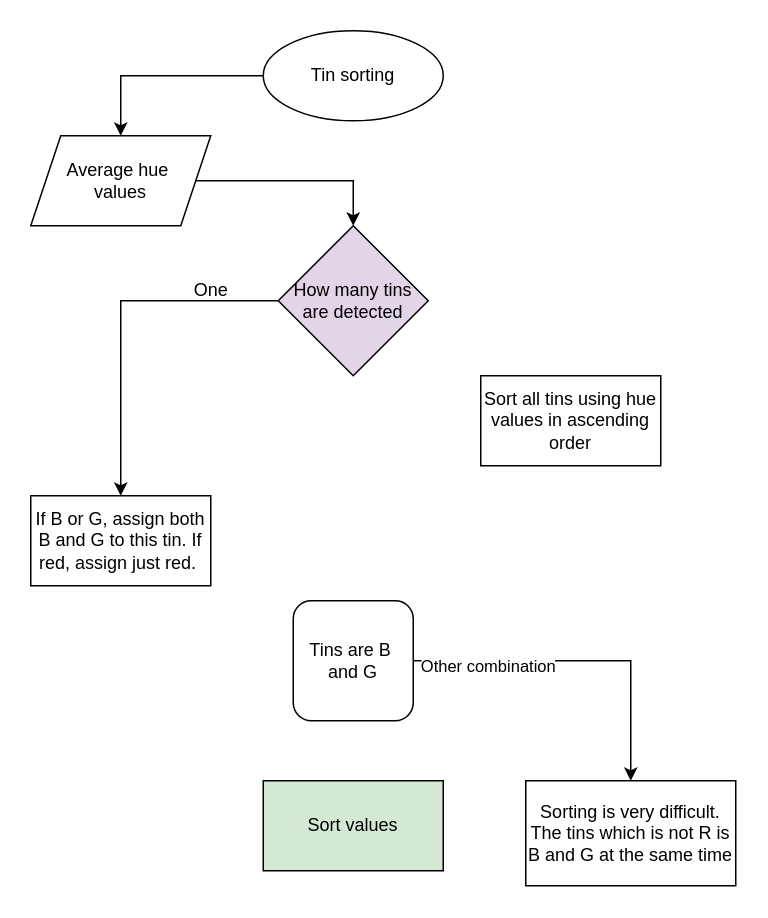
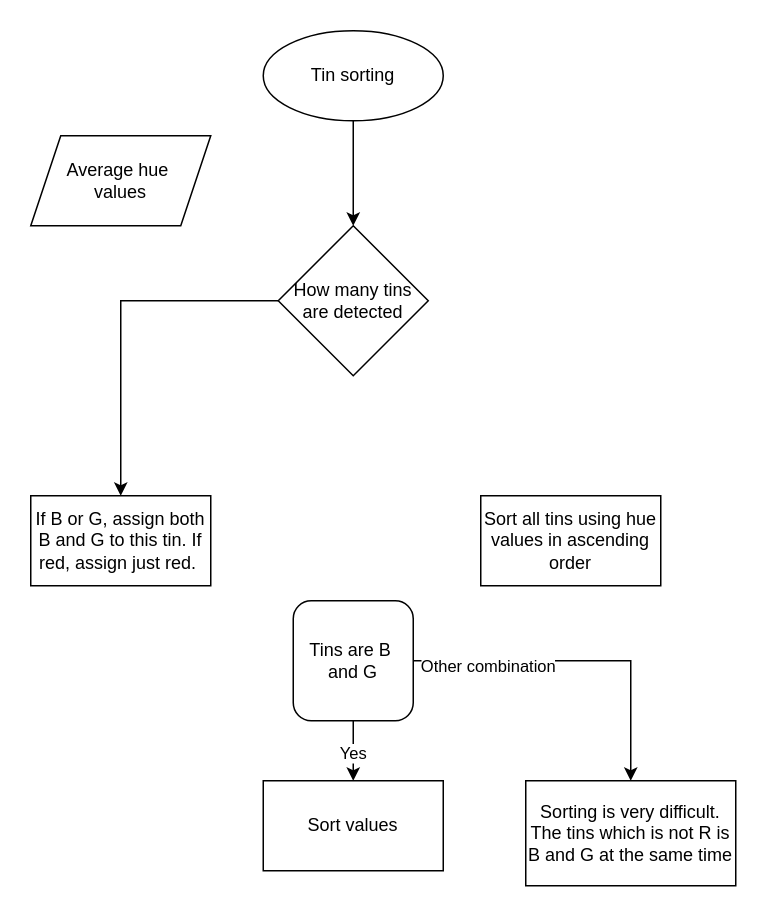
  <mxCell id="0" />
  <mxCell id="1" parent="0" />
- <mxCell id="2" value="" style="edgeStyle=orthogonalEdgeStyle;rounded=0;orthogonalLoop=1;jettySize=auto;html=1;" edge="1" parent="1" source="3" target="5"><mxGeometry relative="1" as="geometry" /></mxCell>
+ <mxCell id="2" value="" style="edgeStyle=orthogonalEdgeStyle;rounded=0;orthogonalLoop=1;jettySize=auto;html=1;" edge="1" parent="1" source="3" target="7"><mxGeometry relative="1" as="geometry" /></mxCell>
  <mxCell id="3" value="Tin sorting" style="ellipse;whiteSpace=wrap;html=1;" vertex="1" parent="1"><mxGeometry x="175" y="20" width="120" height="60" as="geometry" /></mxCell>
- <mxCell id="4" style="edgeStyle=orthogonalEdgeStyle;rounded=0;orthogonalLoop=1;jettySize=auto;html=1;entryX=0.5;entryY=0;entryDx=0;entryDy=0;" edge="1" parent="1" source="5" target="7"><mxGeometry relative="1" as="geometry" /></mxCell>
  <mxCell id="5" value="Average hue&amp;nbsp;&lt;div&gt;values&lt;/div&gt;" style="shape=parallelogram;perimeter=parallelogramPerimeter;whiteSpace=wrap;html=1;fixedSize=1;" vertex="1" parent="1"><mxGeometry x="20" y="90" width="120" height="60" as="geometry" /></mxCell>
  <mxCell id="6" style="edgeStyle=orthogonalEdgeStyle;rounded=0;orthogonalLoop=1;jettySize=auto;html=1;" edge="1" parent="1" source="7" target="9"><mxGeometry relative="1" as="geometry" /></mxCell>
- <mxCell id="7" value="How many tins are detected" style="rhombus;whiteSpace=wrap;html=1;fillColor=#e1d5e7;" vertex="1" parent="1"><mxGeometry x="185" y="150" width="100" height="100" as="geometry" /></mxCell>
- <mxCell id="8" value="Sort values" style="rounded=0;whiteSpace=wrap;html=1;fillColor=#d5e8d4;" vertex="1" parent="1"><mxGeometry x="175" y="520" width="120" height="60" as="geometry" /></mxCell>
+ <mxCell id="7" value="How many tins are detected" style="rhombus;whiteSpace=wrap;html=1;" vertex="1" parent="1"><mxGeometry x="185" y="150" width="100" height="100" as="geometry" /></mxCell>
+ <mxCell id="8" value="Sort values" style="rounded=0;whiteSpace=wrap;html=1;" vertex="1" parent="1"><mxGeometry x="175" y="520" width="120" height="60" as="geometry" /></mxCell>
  <mxCell id="9" value="If B or G, assign both B and G to this tin. If red, assign just red.&amp;nbsp;" style="rounded=0;whiteSpace=wrap;html=1;" vertex="1" parent="1"><mxGeometry x="20" y="330" width="120" height="60" as="geometry" /></mxCell>
- <mxCell id="10" value="Sort all tins using hue values in ascending order" style="rounded=0;whiteSpace=wrap;html=1;" vertex="1" parent="1"><mxGeometry x="320" y="250" width="120" height="60" as="geometry" /></mxCell>
- <mxCell id="11" value="One" style="text;html=1;align=center;verticalAlign=middle;resizable=0;points=[];autosize=1;strokeColor=none;fillColor=none;" vertex="1" parent="1"><mxGeometry x="115" y="178" width="50" height="30" as="geometry" /></mxCell>
+ <mxCell id="10" value="Sort all tins using hue values in ascending order" style="rounded=0;whiteSpace=wrap;html=1;" vertex="1" parent="1"><mxGeometry x="320" y="330" width="120" height="60" as="geometry" /></mxCell>
+ <mxCell id="12" value="" style="edgeStyle=orthogonalEdgeStyle;rounded=0;orthogonalLoop=1;jettySize=auto;html=1;" edge="1" parent="1" source="16" target="8"><mxGeometry relative="1" as="geometry" /></mxCell>
+ <mxCell id="13" value="Yes" style="edgeLabel;html=1;align=center;verticalAlign=middle;resizable=0;points=[];" vertex="1" connectable="0" parent="12"><mxGeometry x="0.05" y="-1" relative="1" as="geometry"><mxPoint as="offset" /></mxGeometry></mxCell>
  <mxCell id="14" style="edgeStyle=orthogonalEdgeStyle;rounded=0;orthogonalLoop=1;jettySize=auto;html=1;entryX=0.5;entryY=0;entryDx=0;entryDy=0;" edge="1" parent="1" source="16" target="17"><mxGeometry relative="1" as="geometry" /></mxCell>
  <mxCell id="15" value="Other combination" style="edgeLabel;html=1;align=center;verticalAlign=middle;resizable=0;points=[];" vertex="1" connectable="0" parent="14"><mxGeometry x="-0.563" y="-3" relative="1" as="geometry"><mxPoint as="offset" /></mxGeometry></mxCell>
  <mxCell id="16" value="Tins are B&amp;nbsp;&lt;div&gt;and G&lt;/div&gt;" style="whiteSpace=wrap;html=1;rounded=1;" vertex="1" parent="1"><mxGeometry x="195" y="400" width="80" height="80" as="geometry" /></mxCell>
  <mxCell id="17" value="Sorting is very difficult. The tins which is not R is B and G at the same time" style="rounded=0;whiteSpace=wrap;html=1;" vertex="1" parent="1"><mxGeometry x="350" y="520" width="140" height="70" as="geometry" /></mxCell>
